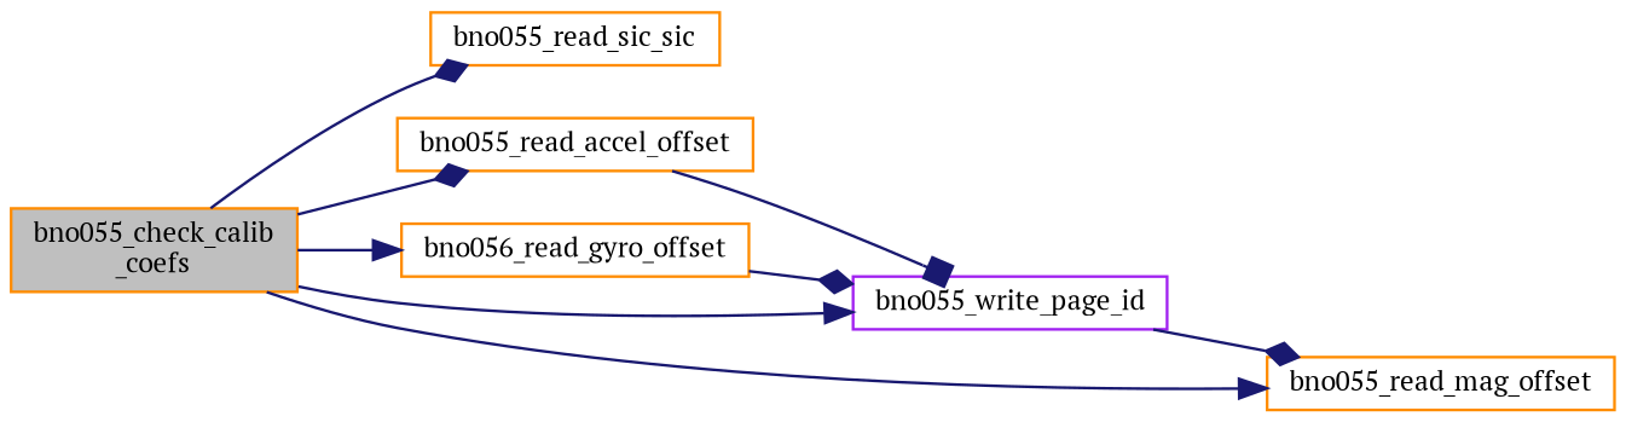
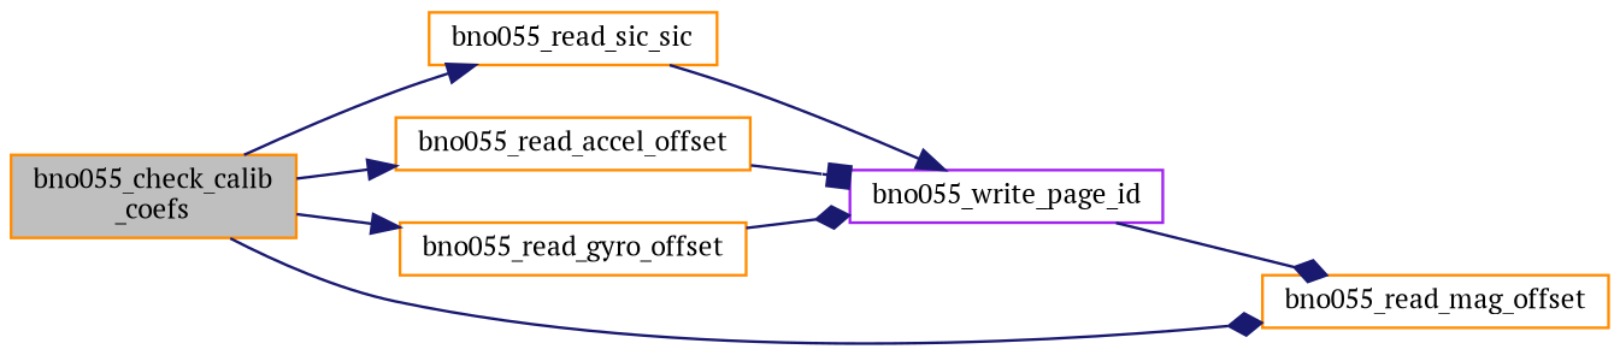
  digraph {
    fontname="PT Serif"
    rankdir=LR
    node [color=darkorange fillcolor=white fontname="PT Serif" fontsize=10 shape=record style=filled]
    edge [arrowhead=normal color=midnightblue fontname="PT Serif" fontsize=10 labelfontname=Helvetica labelfontsize=10 style=solid]
    n1 [fillcolor=grey75 fontcolor=black height=0.2 label="bno055_check_calib\l_coefs" width=0.4]
    n2 [height=0.2 label=bno055_read_sic_sic width=0.4]
    n3 [height=0.2 label=bno055_read_accel_offset width=0.4]
    n4 [height=0.2 label=bno055_read_mag_offset width=0.4]
-   n5 [height=0.2 label=bno056_read_gyro_offset width=0.4]
+   n5 [height=0.2 label=bno055_read_gyro_offset width=0.4]
    n6 [color=purple height=0.2 label=bno055_write_page_id width=0.4]
-   n1 -> n2 [arrowhead=diamond]
-   n1 -> n3 [arrowhead=diamond]
-   n1 -> n4
+   n1 -> n2
+   n1 -> n3
+   n1 -> n4 [arrowhead=diamond]
    n1 -> n5
-   n1 -> n6
+   n2 -> n6
    n3 -> n6 [arrowhead=box]
    n5 -> n6 [arrowhead=diamond]
    n6 -> n4 [arrowhead=diamond]
  }
